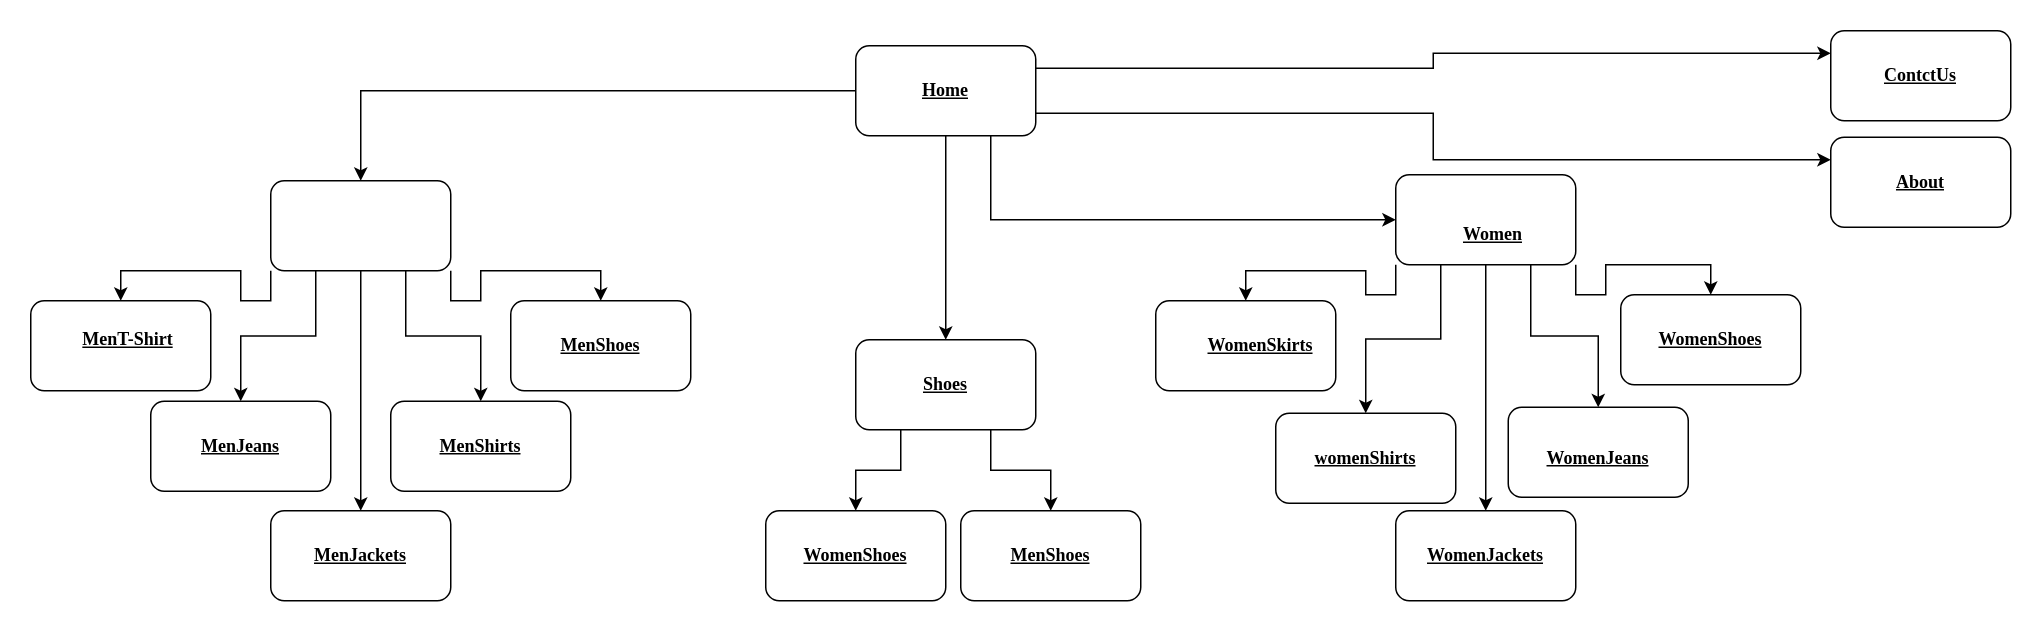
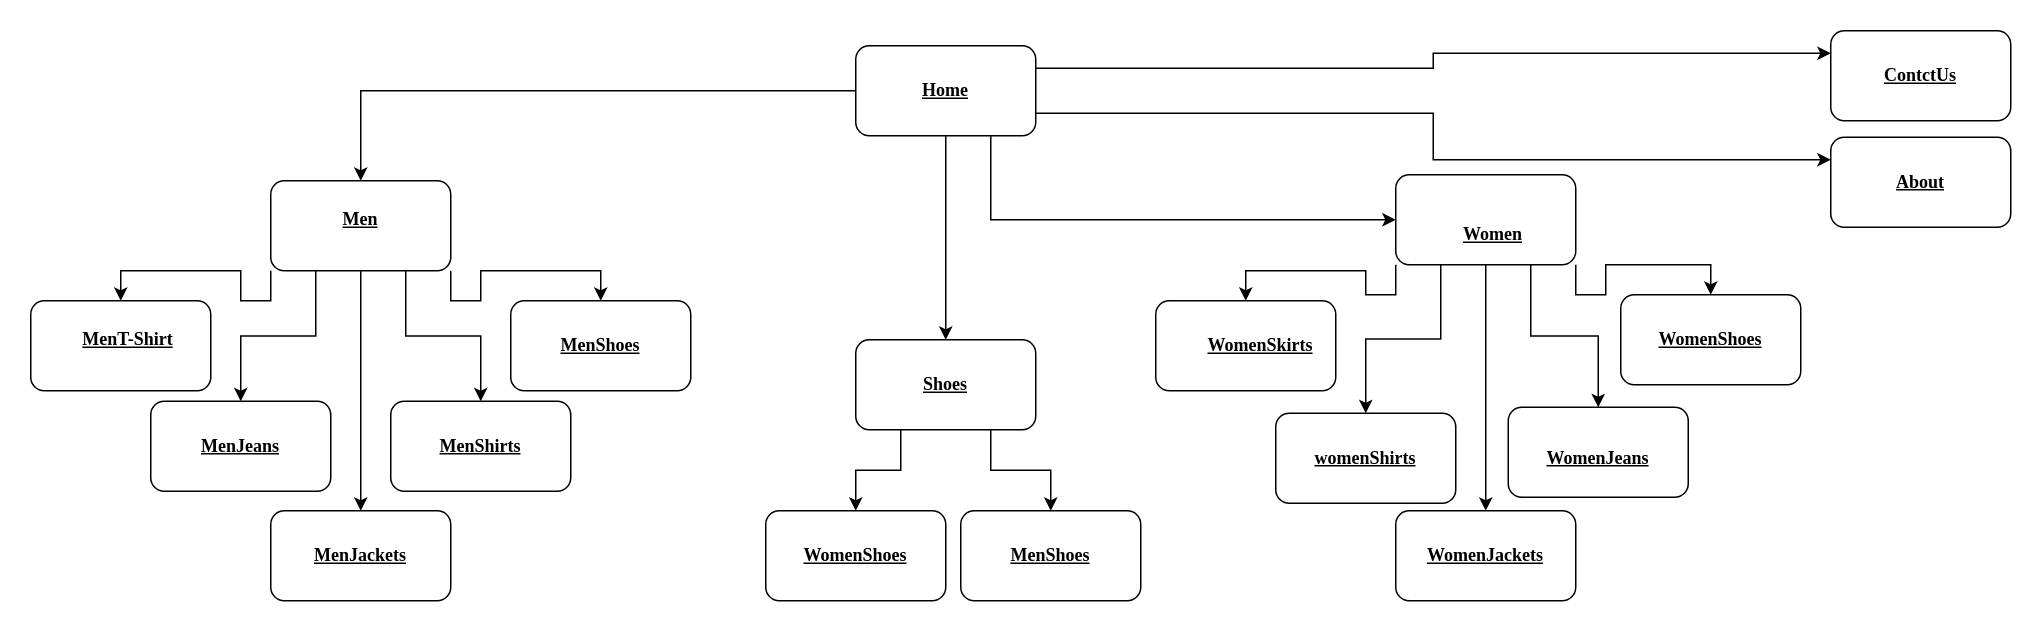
  <mxCell id="0" />
  <mxCell id="1" parent="0" />
  <mxCell id="2" style="edgeStyle=orthogonalEdgeStyle;rounded=0;orthogonalLoop=1;jettySize=auto;html=1;exitX=0;exitY=0.5;exitDx=0;exitDy=0;fontFamily=Tahoma;fontStyle=5" parent="1" source="7" target="13" edge="1"><mxGeometry relative="1" as="geometry"><mxPoint x="970" y="110" as="sourcePoint" /></mxGeometry></mxCell>
  <mxCell id="3" style="edgeStyle=orthogonalEdgeStyle;rounded=0;orthogonalLoop=1;jettySize=auto;html=1;exitX=0.75;exitY=1;exitDx=0;exitDy=0;entryX=0;entryY=0.5;entryDx=0;entryDy=0;fontFamily=Tahoma;" parent="1" source="7" target="19" edge="1"><mxGeometry relative="1" as="geometry" /></mxCell>
  <mxCell id="4" style="edgeStyle=orthogonalEdgeStyle;rounded=0;orthogonalLoop=1;jettySize=auto;html=1;exitX=0.5;exitY=1;exitDx=0;exitDy=0;entryX=0.5;entryY=0;entryDx=0;entryDy=0;fontFamily=Tahoma;" parent="1" source="7" target="22" edge="1"><mxGeometry relative="1" as="geometry" /></mxCell>
  <mxCell id="5" style="edgeStyle=orthogonalEdgeStyle;rounded=0;orthogonalLoop=1;jettySize=auto;html=1;exitX=1;exitY=0.25;exitDx=0;exitDy=0;entryX=0;entryY=0.25;entryDx=0;entryDy=0;" edge="1" parent="1" source="7" target="23"><mxGeometry relative="1" as="geometry" /></mxCell>
  <mxCell id="6" style="edgeStyle=orthogonalEdgeStyle;rounded=0;orthogonalLoop=1;jettySize=auto;html=1;exitX=1;exitY=0.75;exitDx=0;exitDy=0;entryX=0;entryY=0.25;entryDx=0;entryDy=0;" edge="1" parent="1" source="7" target="24"><mxGeometry relative="1" as="geometry" /></mxCell>
  <mxCell id="7" value="" style="rounded=1;whiteSpace=wrap;html=1;fontFamily=Tahoma;fontStyle=5" parent="1" vertex="1"><mxGeometry x="570" y="30" width="120" height="60" as="geometry" /></mxCell>
  <mxCell id="8" style="edgeStyle=orthogonalEdgeStyle;rounded=0;orthogonalLoop=1;jettySize=auto;html=1;exitX=0;exitY=1;exitDx=0;exitDy=0;fontFamily=Tahoma;fontStyle=5" parent="1" source="13" target="31" edge="1"><mxGeometry relative="1" as="geometry" /></mxCell>
  <mxCell id="9" style="edgeStyle=orthogonalEdgeStyle;rounded=0;orthogonalLoop=1;jettySize=auto;html=1;exitX=0.5;exitY=1;exitDx=0;exitDy=0;fontFamily=Tahoma;fontStyle=5" parent="1" source="13" target="32" edge="1"><mxGeometry relative="1" as="geometry" /></mxCell>
  <mxCell id="10" style="edgeStyle=orthogonalEdgeStyle;rounded=0;orthogonalLoop=1;jettySize=auto;html=1;exitX=0.25;exitY=1;exitDx=0;exitDy=0;fontFamily=Tahoma;fontStyle=5" parent="1" source="13" target="36" edge="1"><mxGeometry relative="1" as="geometry" /></mxCell>
  <mxCell id="11" style="edgeStyle=orthogonalEdgeStyle;rounded=0;orthogonalLoop=1;jettySize=auto;html=1;exitX=0.75;exitY=1;exitDx=0;exitDy=0;fontFamily=Tahoma;fontStyle=5" parent="1" source="13" target="37" edge="1"><mxGeometry relative="1" as="geometry" /></mxCell>
  <mxCell id="12" style="edgeStyle=orthogonalEdgeStyle;rounded=0;orthogonalLoop=1;jettySize=auto;html=1;exitX=1;exitY=1;exitDx=0;exitDy=0;fontFamily=Tahoma;fontStyle=5" parent="1" source="13" target="38" edge="1"><mxGeometry relative="1" as="geometry" /></mxCell>
  <mxCell id="13" value="" style="rounded=1;whiteSpace=wrap;html=1;fontFamily=Tahoma;fontStyle=5" parent="1" vertex="1"><mxGeometry x="180" y="120" width="120" height="60" as="geometry" /></mxCell>
  <mxCell id="14" style="edgeStyle=orthogonalEdgeStyle;rounded=0;orthogonalLoop=1;jettySize=auto;html=1;exitX=0;exitY=1;exitDx=0;exitDy=0;fontFamily=Tahoma;fontStyle=5" parent="1" source="19" target="33" edge="1"><mxGeometry relative="1" as="geometry" /></mxCell>
  <mxCell id="15" style="edgeStyle=orthogonalEdgeStyle;rounded=0;orthogonalLoop=1;jettySize=auto;html=1;exitX=0.5;exitY=1;exitDx=0;exitDy=0;fontFamily=Tahoma;fontStyle=5" parent="1" source="19" target="34" edge="1"><mxGeometry relative="1" as="geometry" /></mxCell>
  <mxCell id="16" style="edgeStyle=orthogonalEdgeStyle;rounded=0;orthogonalLoop=1;jettySize=auto;html=1;exitX=1;exitY=1;exitDx=0;exitDy=0;fontFamily=Tahoma;fontStyle=5" parent="1" source="19" target="35" edge="1"><mxGeometry relative="1" as="geometry" /></mxCell>
  <mxCell id="17" style="edgeStyle=orthogonalEdgeStyle;rounded=0;orthogonalLoop=1;jettySize=auto;html=1;exitX=0.25;exitY=1;exitDx=0;exitDy=0;fontFamily=Tahoma;fontStyle=5" parent="1" source="19" target="39" edge="1"><mxGeometry relative="1" as="geometry" /></mxCell>
  <mxCell id="18" style="edgeStyle=orthogonalEdgeStyle;rounded=0;orthogonalLoop=1;jettySize=auto;html=1;exitX=0.75;exitY=1;exitDx=0;exitDy=0;fontFamily=Tahoma;fontStyle=5" parent="1" source="19" target="40" edge="1"><mxGeometry relative="1" as="geometry" /></mxCell>
  <mxCell id="19" value="" style="rounded=1;whiteSpace=wrap;html=1;fontFamily=Tahoma;fontStyle=5" parent="1" vertex="1"><mxGeometry x="930" y="116" width="120" height="60" as="geometry" /></mxCell>
  <mxCell id="20" style="edgeStyle=orthogonalEdgeStyle;rounded=0;orthogonalLoop=1;jettySize=auto;html=1;exitX=0.25;exitY=1;exitDx=0;exitDy=0;fontFamily=Tahoma;fontStyle=5" parent="1" source="22" target="41" edge="1"><mxGeometry relative="1" as="geometry" /></mxCell>
  <mxCell id="21" style="edgeStyle=orthogonalEdgeStyle;rounded=0;orthogonalLoop=1;jettySize=auto;html=1;exitX=0.75;exitY=1;exitDx=0;exitDy=0;fontFamily=Tahoma;fontStyle=5" parent="1" source="22" target="42" edge="1"><mxGeometry relative="1" as="geometry" /></mxCell>
  <mxCell id="22" value="" style="rounded=1;whiteSpace=wrap;html=1;fontFamily=Tahoma;fontStyle=5" parent="1" vertex="1"><mxGeometry x="570" y="226" width="120" height="60" as="geometry" /></mxCell>
  <mxCell id="23" value="" style="rounded=1;whiteSpace=wrap;html=1;fontFamily=Tahoma;fontStyle=5" parent="1" vertex="1"><mxGeometry x="1220" y="20" width="120" height="60" as="geometry" /></mxCell>
  <mxCell id="24" value="" style="rounded=1;whiteSpace=wrap;html=1;fontFamily=Tahoma;fontStyle=5" parent="1" vertex="1"><mxGeometry x="1220" y="91" width="120" height="60" as="geometry" /></mxCell>
+ <mxCell id="25" value="Men" style="text;html=1;strokeColor=none;fillColor=none;align=center;verticalAlign=middle;whiteSpace=wrap;rounded=0;fontFamily=Tahoma;fontStyle=5" parent="1" vertex="1"><mxGeometry x="210" y="131" width="60" height="30" as="geometry" /></mxCell>
  <mxCell id="26" value="Women" style="text;html=1;strokeColor=none;fillColor=none;align=center;verticalAlign=middle;whiteSpace=wrap;rounded=0;fontFamily=Tahoma;fontStyle=5" parent="1" vertex="1"><mxGeometry x="965" y="141" width="60" height="30" as="geometry" /></mxCell>
  <mxCell id="27" value="Home" style="text;html=1;strokeColor=none;fillColor=none;align=center;verticalAlign=middle;whiteSpace=wrap;rounded=0;fontFamily=Tahoma;fontStyle=5" parent="1" vertex="1"><mxGeometry x="600" y="45" width="60" height="30" as="geometry" /></mxCell>
  <mxCell id="28" value="Shoes" style="text;html=1;strokeColor=none;fillColor=none;align=center;verticalAlign=middle;whiteSpace=wrap;rounded=0;fontFamily=Tahoma;fontStyle=5" parent="1" vertex="1"><mxGeometry x="600" y="241" width="60" height="30" as="geometry" /></mxCell>
  <mxCell id="29" value="About" style="text;html=1;strokeColor=none;fillColor=none;align=center;verticalAlign=middle;whiteSpace=wrap;rounded=0;fontFamily=Tahoma;fontStyle=5" parent="1" vertex="1"><mxGeometry x="1250" y="106" width="60" height="30" as="geometry" /></mxCell>
  <mxCell id="30" value="ContctUs" style="text;html=1;strokeColor=none;fillColor=none;align=center;verticalAlign=middle;whiteSpace=wrap;rounded=0;fontFamily=Tahoma;fontStyle=5" parent="1" vertex="1"><mxGeometry x="1250" y="35" width="60" height="30" as="geometry" /></mxCell>
  <mxCell id="31" value="" style="rounded=1;whiteSpace=wrap;html=1;fontFamily=Tahoma;fontStyle=5" parent="1" vertex="1"><mxGeometry x="20" y="200" width="120" height="60" as="geometry" /></mxCell>
  <mxCell id="32" value="" style="rounded=1;whiteSpace=wrap;html=1;fontFamily=Tahoma;fontStyle=5" parent="1" vertex="1"><mxGeometry x="180" y="340" width="120" height="60" as="geometry" /></mxCell>
  <mxCell id="33" value="" style="rounded=1;whiteSpace=wrap;html=1;fontFamily=Tahoma;fontStyle=5" parent="1" vertex="1"><mxGeometry x="770" y="200" width="120" height="60" as="geometry" /></mxCell>
  <mxCell id="34" value="" style="rounded=1;whiteSpace=wrap;html=1;fontFamily=Tahoma;fontStyle=5" parent="1" vertex="1"><mxGeometry x="930" y="340" width="120" height="60" as="geometry" /></mxCell>
  <mxCell id="35" value="" style="rounded=1;whiteSpace=wrap;html=1;fontFamily=Tahoma;fontStyle=5" parent="1" vertex="1"><mxGeometry x="1080" y="196" width="120" height="60" as="geometry" /></mxCell>
  <mxCell id="36" value="" style="rounded=1;whiteSpace=wrap;html=1;fontFamily=Tahoma;fontStyle=5" parent="1" vertex="1"><mxGeometry x="100" y="267" width="120" height="60" as="geometry" /></mxCell>
  <mxCell id="37" value="" style="rounded=1;whiteSpace=wrap;html=1;fontFamily=Tahoma;fontStyle=5" parent="1" vertex="1"><mxGeometry x="260" y="267" width="120" height="60" as="geometry" /></mxCell>
  <mxCell id="38" value="" style="rounded=1;whiteSpace=wrap;html=1;fontFamily=Tahoma;fontStyle=5" parent="1" vertex="1"><mxGeometry x="340" y="200" width="120" height="60" as="geometry" /></mxCell>
  <mxCell id="39" value="" style="rounded=1;whiteSpace=wrap;html=1;fontFamily=Tahoma;fontStyle=5" parent="1" vertex="1"><mxGeometry x="850" y="275" width="120" height="60" as="geometry" /></mxCell>
  <mxCell id="40" value="" style="rounded=1;whiteSpace=wrap;html=1;fontFamily=Tahoma;fontStyle=5" parent="1" vertex="1"><mxGeometry x="1005" y="271" width="120" height="60" as="geometry" /></mxCell>
  <mxCell id="41" value="" style="rounded=1;whiteSpace=wrap;html=1;fontFamily=Tahoma;fontStyle=5" parent="1" vertex="1"><mxGeometry x="510" y="340" width="120" height="60" as="geometry" /></mxCell>
  <mxCell id="42" value="" style="rounded=1;whiteSpace=wrap;html=1;fontFamily=Tahoma;fontStyle=5" parent="1" vertex="1"><mxGeometry y="340" width="120" height="60" as="geometry" x="640" /></mxCell>
  <mxCell id="43" value="WomenShoes" style="text;html=1;strokeColor=none;fillColor=none;align=center;verticalAlign=middle;whiteSpace=wrap;rounded=0;fontFamily=Tahoma;fontStyle=5" parent="1" vertex="1"><mxGeometry x="540" y="355" width="60" height="30" as="geometry" /></mxCell>
  <mxCell id="44" value="MenShoes" style="text;html=1;strokeColor=none;fillColor=none;align=center;verticalAlign=middle;whiteSpace=wrap;rounded=0;fontFamily=Tahoma;fontStyle=5" parent="1" vertex="1"><mxGeometry x="670" y="355" width="60" height="30" as="geometry" /></mxCell>
  <mxCell id="45" value="MenT-Shirt" style="text;html=1;strokeColor=none;fillColor=none;align=center;verticalAlign=middle;whiteSpace=wrap;rounded=0;fontFamily=Tahoma;fontStyle=5" parent="1" vertex="1"><mxGeometry x="50" y="211" width="70" height="30" as="geometry" /></mxCell>
  <mxCell id="46" value="MenJeans" style="text;html=1;strokeColor=none;fillColor=none;align=center;verticalAlign=middle;whiteSpace=wrap;rounded=0;fontFamily=Tahoma;fontStyle=5" parent="1" vertex="1"><mxGeometry x="130" y="282" width="60" height="30" as="geometry" /></mxCell>
  <mxCell id="47" value="MenJackets" style="text;html=1;strokeColor=none;fillColor=none;align=center;verticalAlign=middle;whiteSpace=wrap;rounded=0;fontFamily=Tahoma;fontStyle=5" parent="1" vertex="1"><mxGeometry x="210" y="355" width="60" height="30" as="geometry" /></mxCell>
  <mxCell id="48" value="MenShirts" style="text;html=1;strokeColor=none;fillColor=none;align=center;verticalAlign=middle;whiteSpace=wrap;rounded=0;fontFamily=Tahoma;fontStyle=5" parent="1" vertex="1"><mxGeometry x="290" y="282" width="60" height="30" as="geometry" /></mxCell>
  <mxCell id="49" value="MenShoes" style="text;html=1;strokeColor=none;fillColor=none;align=center;verticalAlign=middle;whiteSpace=wrap;rounded=0;fontFamily=Tahoma;fontStyle=5" parent="1" vertex="1"><mxGeometry x="370" y="215" width="60" height="30" as="geometry" /></mxCell>
  <mxCell id="50" value="WomenSkirts" style="text;html=1;strokeColor=none;fillColor=none;align=center;verticalAlign=middle;whiteSpace=wrap;rounded=0;fontFamily=Tahoma;fontStyle=5" parent="1" vertex="1"><mxGeometry x="810" y="215" width="60" height="30" as="geometry" /></mxCell>
  <mxCell id="51" value="womenShirts" style="text;html=1;strokeColor=none;fillColor=none;align=center;verticalAlign=middle;whiteSpace=wrap;rounded=0;fontFamily=Tahoma;fontStyle=5" parent="1" vertex="1"><mxGeometry x="880" y="290" width="60" height="30" as="geometry" /></mxCell>
  <mxCell id="52" value="WomenJackets" style="text;html=1;strokeColor=none;fillColor=none;align=center;verticalAlign=middle;whiteSpace=wrap;rounded=0;fontFamily=Tahoma;fontStyle=5" parent="1" vertex="1"><mxGeometry x="960" y="355" width="60" height="30" as="geometry" /></mxCell>
  <mxCell id="53" value="WomenJeans" style="text;html=1;strokeColor=none;fillColor=none;align=center;verticalAlign=middle;whiteSpace=wrap;rounded=0;fontFamily=Tahoma;fontStyle=5" parent="1" vertex="1"><mxGeometry x="1035" y="290" width="60" height="30" as="geometry" /></mxCell>
  <mxCell id="54" value="WomenShoes" style="text;html=1;strokeColor=none;fillColor=none;align=center;verticalAlign=middle;whiteSpace=wrap;rounded=0;fontFamily=Tahoma;fontStyle=5" parent="1" vertex="1"><mxGeometry x="1110" y="211" width="60" height="30" as="geometry" /></mxCell>
